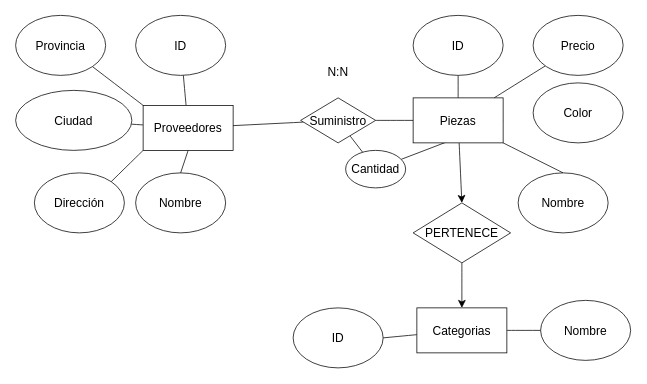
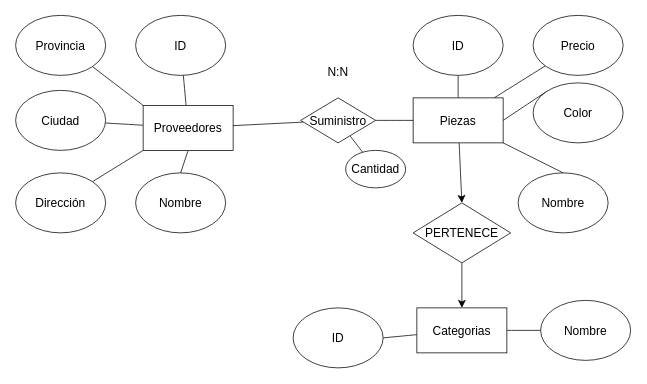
  <mxCell id="0" />
  <mxCell id="1" parent="0" />
  <mxCell id="2" value="" style="edgeStyle=none;curved=1;rounded=0;orthogonalLoop=1;jettySize=auto;html=1;fontSize=12;startSize=8;endSize=8;endArrow=none;endFill=0;" parent="1" source="7" target="12" edge="1"><mxGeometry relative="1" as="geometry" /></mxCell>
  <mxCell id="3" style="edgeStyle=none;curved=1;rounded=0;orthogonalLoop=1;jettySize=auto;html=1;exitX=0;exitY=0;exitDx=0;exitDy=0;entryX=1;entryY=1;entryDx=0;entryDy=0;fontSize=12;startSize=8;endSize=8;endArrow=none;endFill=0;" parent="1" source="7" target="11" edge="1"><mxGeometry relative="1" as="geometry" /></mxCell>
  <mxCell id="4" value="" style="edgeStyle=none;curved=1;rounded=0;orthogonalLoop=1;jettySize=auto;html=1;fontSize=12;startSize=8;endSize=8;endArrow=none;endFill=0;" parent="1" source="7" target="10" edge="1"><mxGeometry relative="1" as="geometry" /></mxCell>
  <mxCell id="5" style="edgeStyle=none;curved=1;rounded=0;orthogonalLoop=1;jettySize=auto;html=1;exitX=0;exitY=1;exitDx=0;exitDy=0;entryX=1;entryY=0;entryDx=0;entryDy=0;fontSize=12;startSize=8;endSize=8;endArrow=none;endFill=0;" parent="1" source="7" target="9" edge="1"><mxGeometry relative="1" as="geometry" /></mxCell>
  <mxCell id="6" style="edgeStyle=none;curved=1;rounded=0;orthogonalLoop=1;jettySize=auto;html=1;exitX=0.5;exitY=1;exitDx=0;exitDy=0;entryX=0.5;entryY=0;entryDx=0;entryDy=0;fontSize=12;startSize=8;endSize=8;endArrow=none;endFill=0;" parent="1" source="7" target="8" edge="1"><mxGeometry relative="1" as="geometry" /></mxCell>
  <mxCell id="7" value="Proveedores" style="rounded=0;whiteSpace=wrap;html=1;fontSize=16;" parent="1" vertex="1"><mxGeometry x="190" y="140" width="120" height="60" as="geometry" /></mxCell>
  <mxCell id="8" value="Nombre" style="ellipse;whiteSpace=wrap;html=1;fontSize=16;" parent="1" vertex="1"><mxGeometry x="180" y="230" width="120" height="80" as="geometry" /></mxCell>
- <mxCell id="9" value="Dirección" style="ellipse;whiteSpace=wrap;html=1;fontSize=16;" parent="1" vertex="1"><mxGeometry x="45" y="230" width="120" height="80" as="geometry" /></mxCell>
- <mxCell id="10" value="Ciudad" style="ellipse;whiteSpace=wrap;html=1;fontSize=16;" parent="1" vertex="1"><mxGeometry x="20" y="120" width="155" height="80" as="geometry" /></mxCell>
+ <mxCell id="9" value="Dirección" style="ellipse;whiteSpace=wrap;html=1;fontSize=16;" parent="1" vertex="1"><mxGeometry x="20" y="230" width="120" height="80" as="geometry" /></mxCell>
+ <mxCell id="10" value="Ciudad" style="ellipse;whiteSpace=wrap;html=1;fontSize=16;" parent="1" vertex="1"><mxGeometry x="20" y="120" width="120" height="80" as="geometry" /></mxCell>
  <mxCell id="11" value="Provincia" style="ellipse;whiteSpace=wrap;html=1;fontSize=16;" parent="1" vertex="1"><mxGeometry x="20" y="20" width="120" height="80" as="geometry" /></mxCell>
  <mxCell id="12" value="ID" style="ellipse;whiteSpace=wrap;html=1;fontSize=16;" parent="1" vertex="1"><mxGeometry x="180" y="20" width="120" height="80" as="geometry" /></mxCell>
  <mxCell id="13" value="" style="edgeStyle=none;curved=1;rounded=0;orthogonalLoop=1;jettySize=auto;html=1;fontSize=12;startSize=8;endSize=8;endArrow=none;endFill=0;" parent="1" source="18" target="19" edge="1"><mxGeometry relative="1" as="geometry" /></mxCell>
  <mxCell id="14" value="" style="edgeStyle=none;curved=1;rounded=0;orthogonalLoop=1;jettySize=auto;html=1;fontSize=12;startSize=8;endSize=8;endArrow=none;endFill=0;" parent="1" source="18" target="22" edge="1"><mxGeometry relative="1" as="geometry" /></mxCell>
- <mxCell id="15" style="edgeStyle=none;curved=1;rounded=0;orthogonalLoop=1;jettySize=auto;html=1;exitX=1;exitY=0.5;exitDx=0;exitDy=0;fontSize=12;startSize=8;endSize=8;endArrow=none;endFill=0;" parent="1" source="18" target="27" edge="1"><mxGeometry relative="1" as="geometry" /></mxCell>
+ <mxCell id="15" style="edgeStyle=none;curved=1;rounded=0;orthogonalLoop=1;jettySize=auto;html=1;exitX=1;exitY=0.5;exitDx=0;exitDy=0;entryX=0;entryY=0;entryDx=0;entryDy=0;fontSize=12;startSize=8;endSize=8;endArrow=none;endFill=0;" parent="1" source="18" target="21" edge="1"><mxGeometry relative="1" as="geometry" /></mxCell>
  <mxCell id="16" style="edgeStyle=none;curved=1;rounded=0;orthogonalLoop=1;jettySize=auto;html=1;exitX=1;exitY=1;exitDx=0;exitDy=0;entryX=0.5;entryY=0;entryDx=0;entryDy=0;fontSize=12;startSize=8;endSize=8;endArrow=none;endFill=0;" parent="1" source="18" target="20" edge="1"><mxGeometry relative="1" as="geometry" /></mxCell>
  <mxCell id="17" style="edgeStyle=none;curved=1;rounded=0;orthogonalLoop=1;jettySize=auto;html=1;entryX=0.5;entryY=0;entryDx=0;entryDy=0;fontSize=12;startSize=8;endSize=8;" edge="1" parent="1" source="18" target="35"><mxGeometry relative="1" as="geometry" /></mxCell>
  <mxCell id="18" value="Piezas" style="rounded=0;whiteSpace=wrap;html=1;fontSize=16;" parent="1" vertex="1"><mxGeometry x="550" y="130" width="120" height="60" as="geometry" /></mxCell>
  <mxCell id="19" value="ID" style="ellipse;whiteSpace=wrap;html=1;fontSize=16;" parent="1" vertex="1"><mxGeometry x="550" y="20" width="120" height="80" as="geometry" /></mxCell>
  <mxCell id="20" value="Nombre" style="ellipse;whiteSpace=wrap;html=1;fontSize=16;" parent="1" vertex="1"><mxGeometry x="690" y="230" width="120" height="80" as="geometry" /></mxCell>
  <mxCell id="21" value="Color" style="ellipse;whiteSpace=wrap;html=1;fontSize=16;" parent="1" vertex="1"><mxGeometry x="710" y="110" width="120" height="80" as="geometry" /></mxCell>
  <mxCell id="22" value="Precio" style="ellipse;whiteSpace=wrap;html=1;fontSize=16;" parent="1" vertex="1"><mxGeometry x="710" y="20" width="120" height="80" as="geometry" /></mxCell>
  <mxCell id="23" value="" style="edgeStyle=none;curved=1;rounded=0;orthogonalLoop=1;jettySize=auto;html=1;fontSize=12;startSize=8;endSize=8;endArrow=none;endFill=0;" parent="1" source="26" target="7" edge="1"><mxGeometry relative="1" as="geometry" /></mxCell>
  <mxCell id="24" value="" style="edgeStyle=none;curved=1;rounded=0;orthogonalLoop=1;jettySize=auto;html=1;fontSize=12;startSize=8;endSize=8;entryX=0;entryY=0.5;entryDx=0;entryDy=0;endArrow=none;endFill=0;" parent="1" source="26" target="18" edge="1"><mxGeometry relative="1" as="geometry"><mxPoint x="530" y="400" as="targetPoint" /></mxGeometry></mxCell>
  <mxCell id="25" value="" style="edgeStyle=none;curved=1;rounded=0;orthogonalLoop=1;jettySize=auto;html=1;fontSize=12;startSize=8;endSize=8;endArrow=none;endFill=0;" parent="1" source="26" target="27" edge="1"><mxGeometry relative="1" as="geometry" /></mxCell>
  <mxCell id="26" value="Suministro" style="rhombus;whiteSpace=wrap;html=1;fontSize=16;" parent="1" vertex="1"><mxGeometry x="400" y="130" width="100" height="60" as="geometry" /></mxCell>
  <mxCell id="27" value="Cantidad" style="ellipse;whiteSpace=wrap;html=1;fontSize=16;" parent="1" vertex="1"><mxGeometry x="460" y="200" width="80" height="50" as="geometry" /></mxCell>
  <mxCell id="28" value="N:N" style="text;html=1;strokeColor=none;fillColor=none;align=center;verticalAlign=middle;whiteSpace=wrap;rounded=0;fontSize=16;" parent="1" vertex="1"><mxGeometry x="420" y="80" width="60" height="30" as="geometry" /></mxCell>
  <mxCell id="29" style="edgeStyle=none;curved=1;rounded=0;orthogonalLoop=1;jettySize=auto;html=1;entryX=1;entryY=0.5;entryDx=0;entryDy=0;fontSize=12;startSize=8;endSize=8;endArrow=none;endFill=0;" edge="1" parent="1" source="30" target="31"><mxGeometry relative="1" as="geometry" /></mxCell>
  <mxCell id="30" value="Categorias" style="rounded=0;whiteSpace=wrap;html=1;fontSize=16;" vertex="1" parent="1"><mxGeometry x="555" y="410" width="120" height="60" as="geometry" /></mxCell>
  <mxCell id="31" value="ID" style="ellipse;whiteSpace=wrap;html=1;fontSize=16;" vertex="1" parent="1"><mxGeometry x="390" y="410" width="120" height="80" as="geometry" /></mxCell>
  <mxCell id="32" value="Nombre" style="ellipse;whiteSpace=wrap;html=1;fontSize=16;" vertex="1" parent="1"><mxGeometry x="720" y="400" width="120" height="80" as="geometry" /></mxCell>
  <mxCell id="33" style="edgeStyle=none;curved=1;rounded=0;orthogonalLoop=1;jettySize=auto;html=1;entryX=0;entryY=0.5;entryDx=0;entryDy=0;fontSize=12;startSize=8;endSize=8;endArrow=none;endFill=0;" edge="1" parent="1" source="30" target="32"><mxGeometry relative="1" as="geometry" /></mxCell>
  <mxCell id="34" style="edgeStyle=none;curved=1;rounded=0;orthogonalLoop=1;jettySize=auto;html=1;entryX=0.5;entryY=0;entryDx=0;entryDy=0;fontSize=12;startSize=8;endSize=8;" edge="1" parent="1" source="35" target="30"><mxGeometry relative="1" as="geometry" /></mxCell>
  <mxCell id="35" value="PERTENECE" style="rhombus;whiteSpace=wrap;html=1;fontSize=16;" vertex="1" parent="1"><mxGeometry x="550" y="270" width="130" height="80" as="geometry" /></mxCell>
